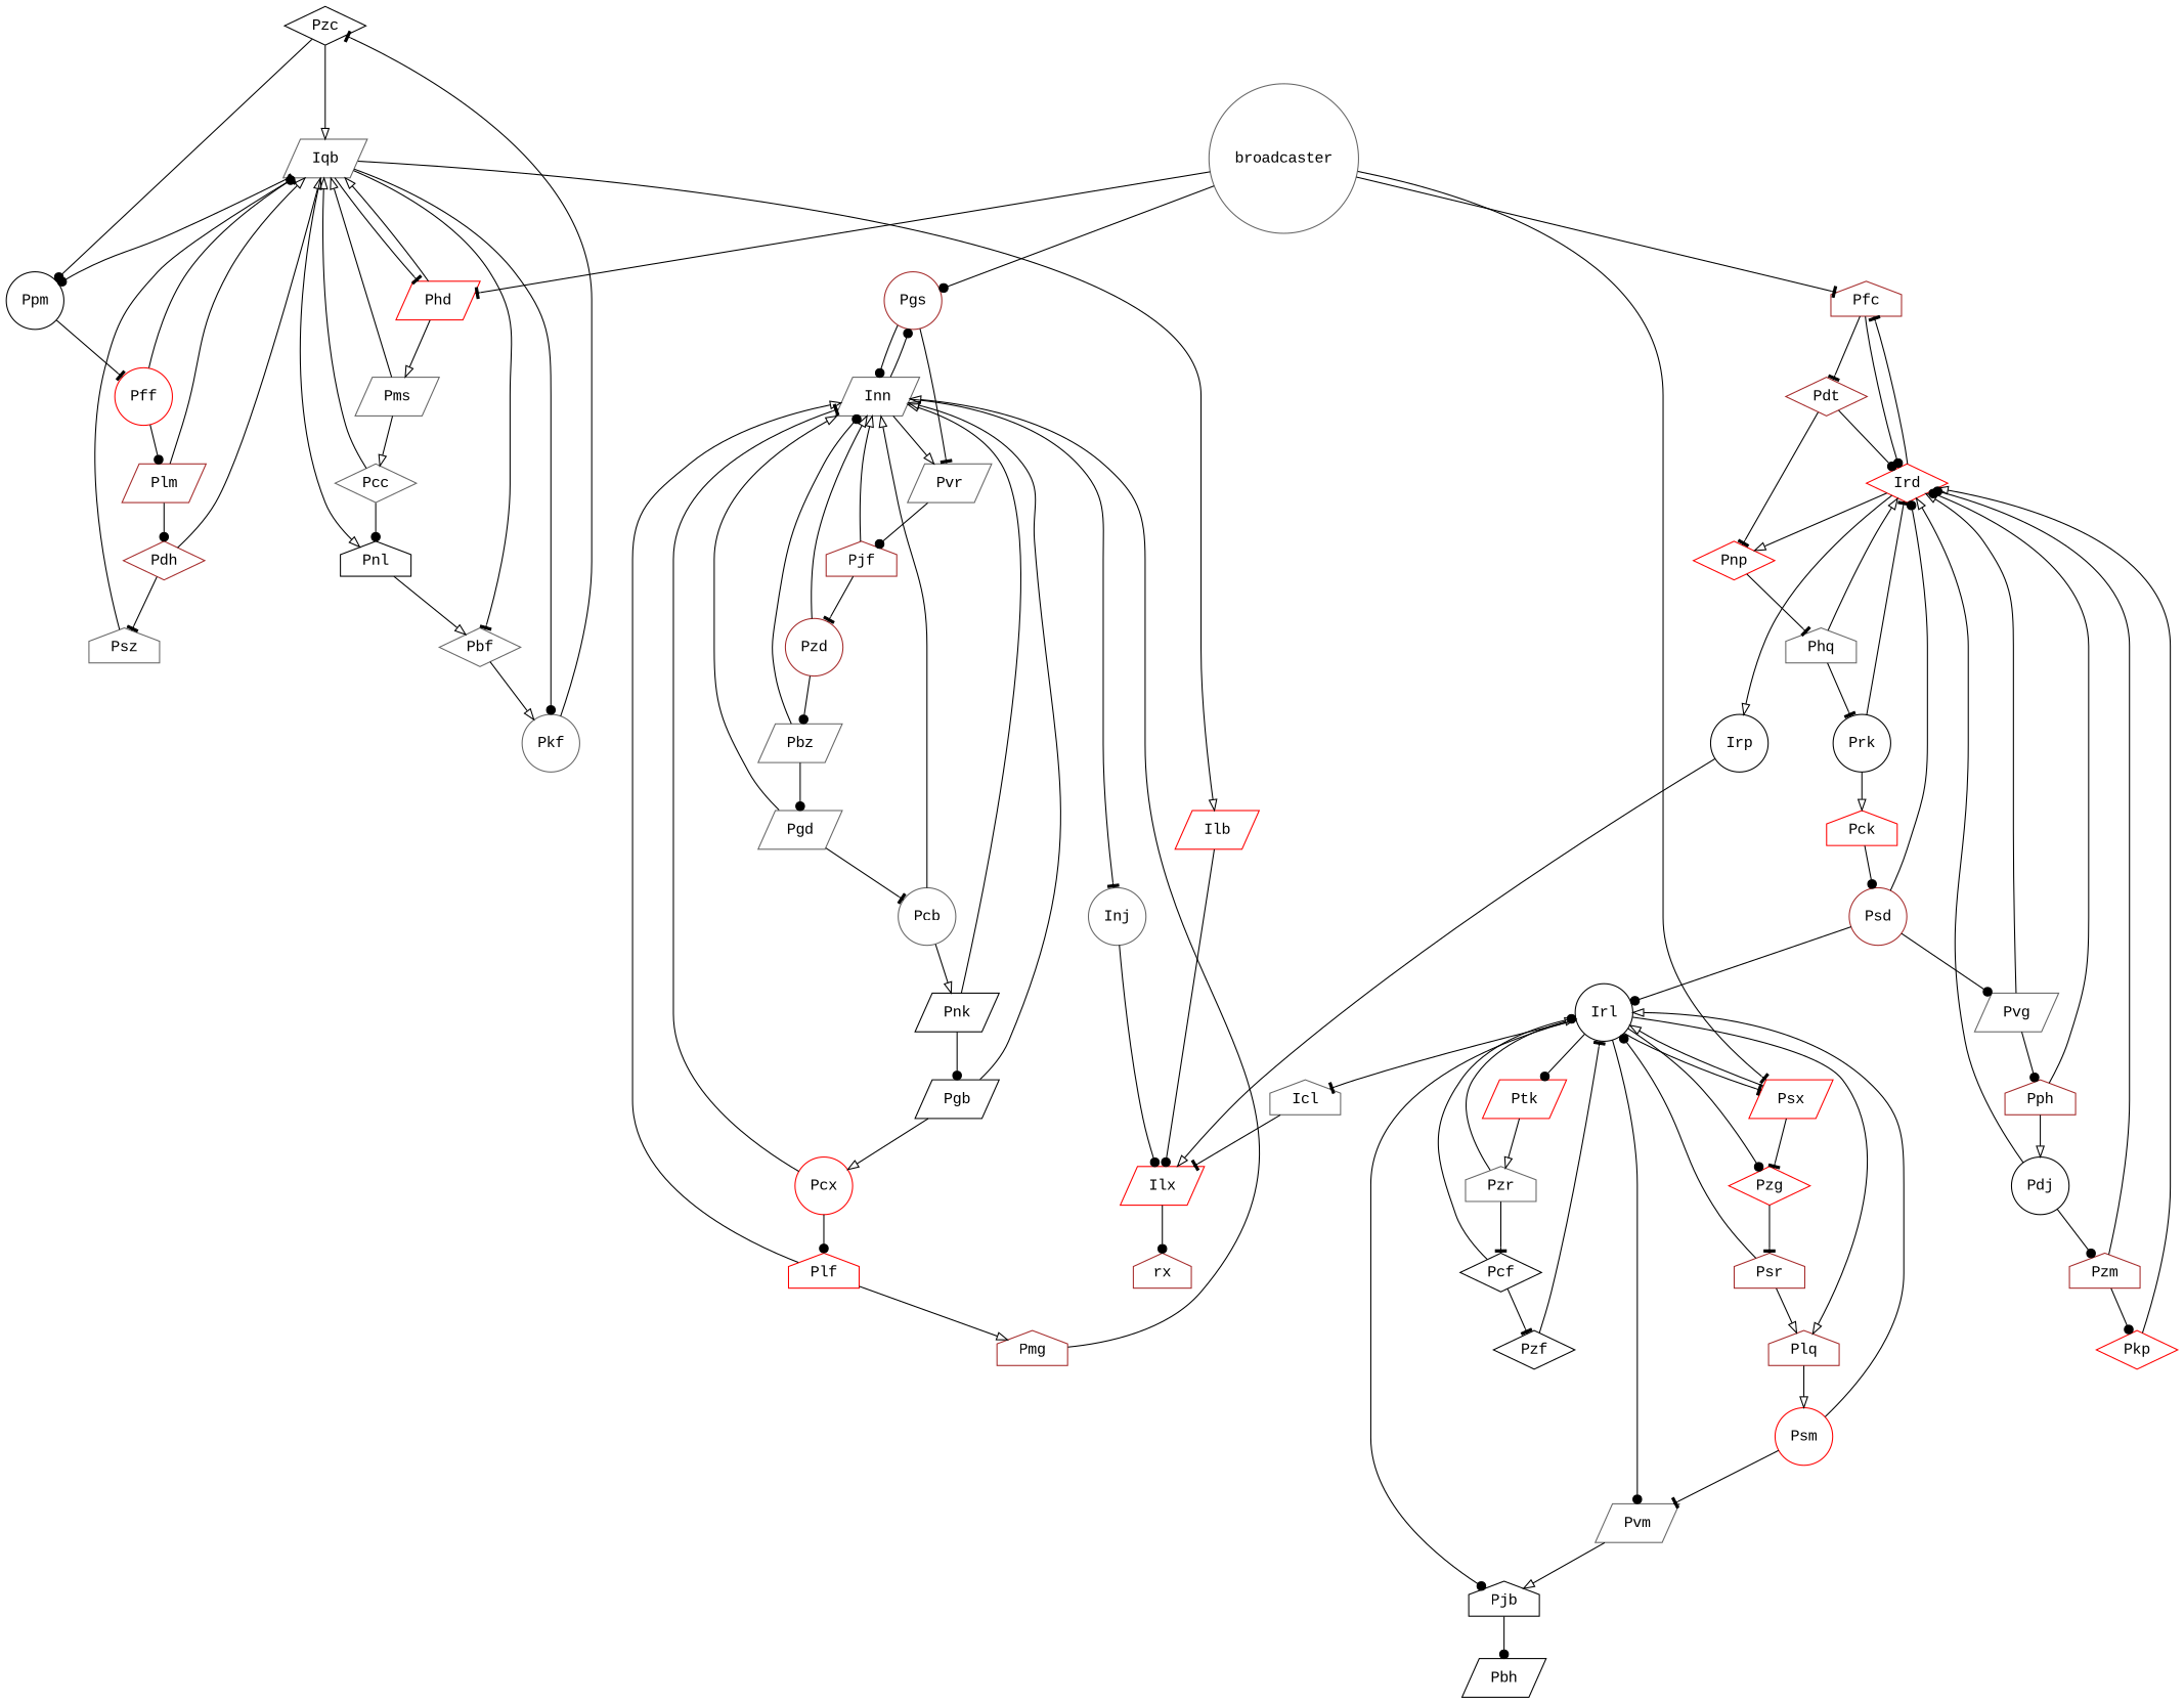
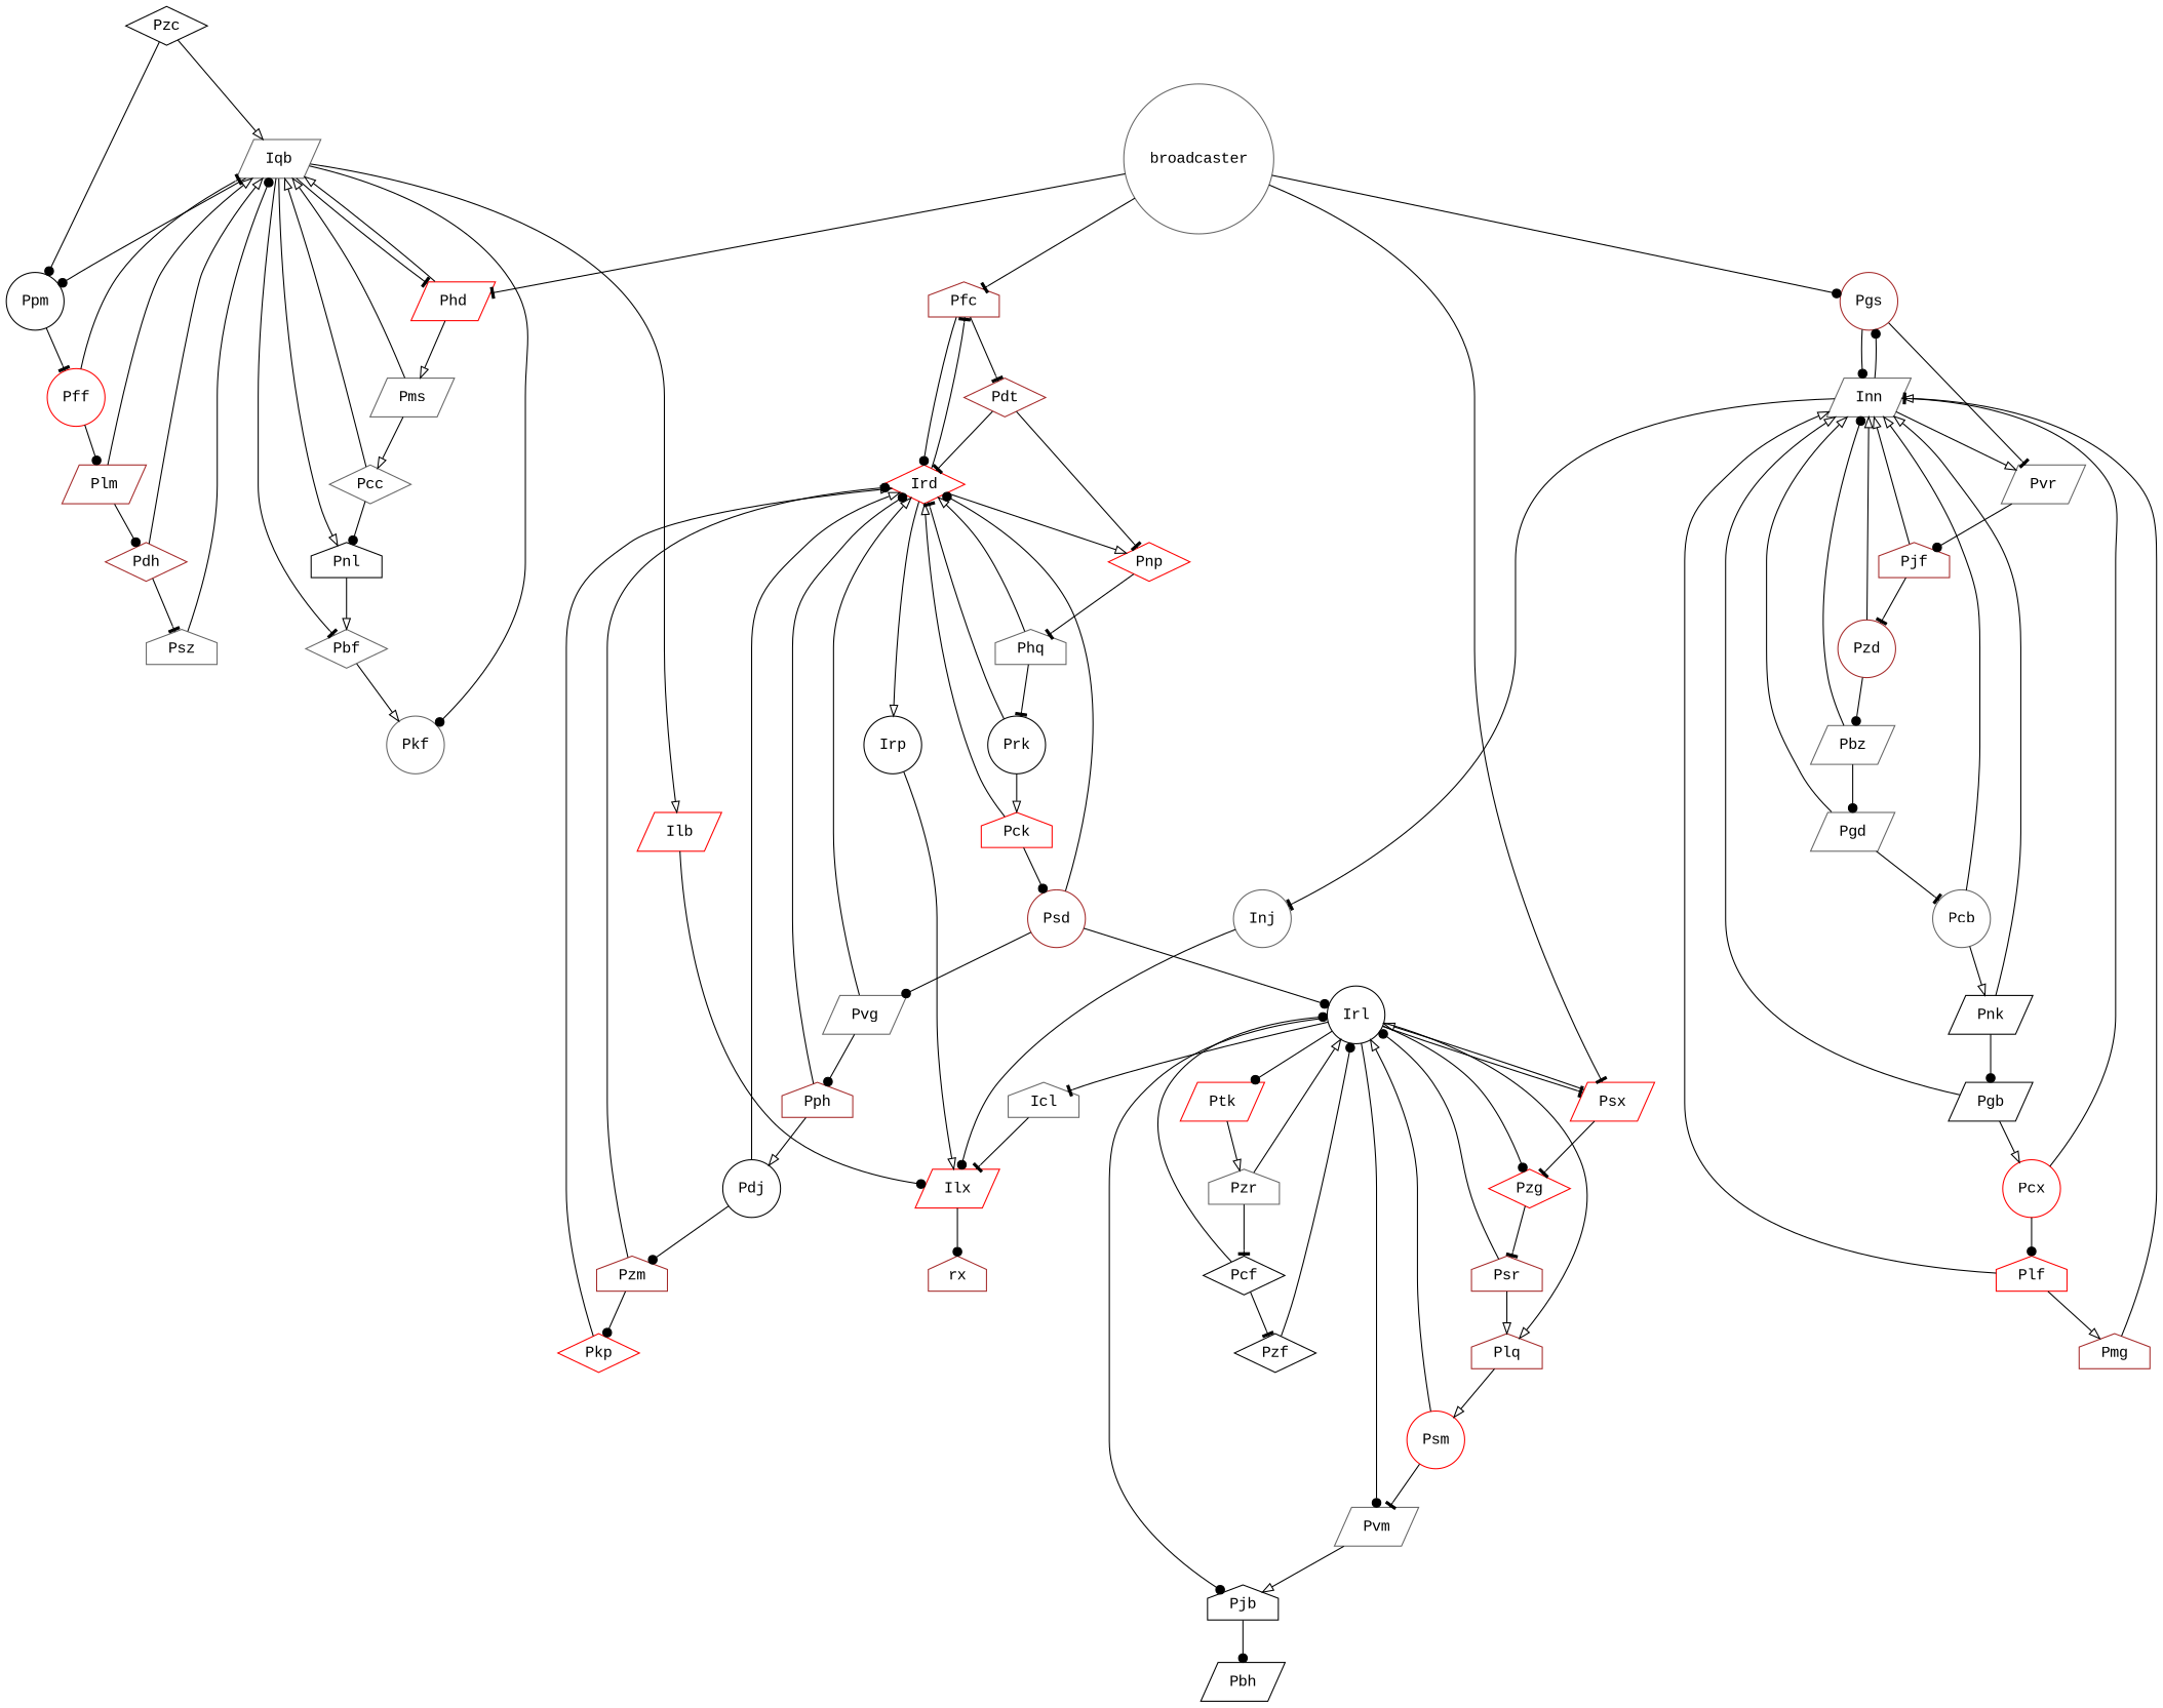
  digraph {
    fontname="Liberation Mono"
    node [color=gray40 fontname="Liberation Mono" shape=parallelogram]
    edge [arrowhead=onormal fontname="Liberation Mono"]
    Pzc [color=black shape=diamond]
    Iqb
    Ppm [color=black shape=circle]
    Pnl [color=black shape=house]
    Ilb [color=red]
    Phd [color=red]
    Pbf [shape=diamond]
    Pkf [shape=circle]
    Pff [color=red shape=circle]
    Ilx [color=red]
    Pms
    Plm [color=brown]
    Pkp [color=red shape=diamond]
    Ird [color=red shape=diamond]
    Pfc [color=brown shape=house]
    Pnp [color=red shape=diamond]
    Irp [color=black shape=circle]
    Pdt [color=brown shape=diamond]
    Phq [shape=house]
    Irl [color=black shape=circle]
    Ptk [color=red]
    Plq [color=brown shape=house]
    Pzg [color=red shape=diamond]
    Pvm
    Pjb [color=black shape=house]
    Psx [color=red]
    Icl [shape=house]
    Pzr [shape=house]
    Psm [color=red shape=circle]
    Psr [color=brown shape=house]
    Pbh [color=black]
    Pcf [color=black shape=diamond]
    rx [color=brown shape=house]
    Prk [color=black shape=circle]
    Pck [color=red shape=house]
    Psd [color=brown shape=circle]
    Pvg
    Pdh [color=brown shape=diamond]
    Psz [shape=house]
    Pph [color=brown shape=house]
    Pdj [color=black shape=circle]
    Pzm [color=brown shape=house]
    Pcc [shape=diamond]
    Plf [color=red shape=house]
    Pmg [color=brown shape=house]
    Inn
    Pgs [color=brown shape=circle]
    Inj [shape=circle]
    Pvr
    Pjf [color=brown shape=house]
    Pnk [color=black]
    Pgb [color=black]
    Pcx [color=red shape=circle]
    Pgd
    Pcb [shape=circle]
    Pbz
    broadcaster [shape=circle]
    Pzd [color=brown shape=circle]
    Pzf [color=black shape=diamond]
    Pzc -> Iqb
    Pzc -> Ppm [arrowhead=dot]
    Iqb -> Ppm [arrowhead=dot]
    Iqb -> Pnl
    Iqb -> Ilb
    Iqb -> Phd [arrowhead=tee]
    Iqb -> Pbf [arrowhead=tee]
    Iqb -> Pkf [arrowhead=dot]
    Ppm -> Pff [arrowhead=tee]
    Pnl -> Pbf
    Ilb -> Ilx [arrowhead=dot]
    Phd -> Iqb
    Phd -> Pms
    Pbf -> Pkf
-   Pkf -> Pzc [arrowhead=tee]
    Pff -> Iqb [arrowhead=tee]
    Pff -> Plm [arrowhead=dot]
    Ilx -> rx [arrowhead=dot]
    Pms -> Iqb
    Pms -> Pcc
    Plm -> Iqb
    Plm -> Pdh [arrowhead=dot]
    Pkp -> Ird
    Ird -> Pfc [arrowhead=tee]
    Ird -> Pnp
    Ird -> Irp
    Pfc -> Ird [arrowhead=dot]
    Pfc -> Pdt [arrowhead=tee]
    Pnp -> Phq [arrowhead=tee]
    Irp -> Ilx
-   Pdt -> Ird [arrowhead=dot]
+   Pdt -> Ird [arrowhead=tee]
    Pdt -> Pnp [arrowhead=tee]
    Phq -> Ird
    Phq -> Prk [arrowhead=tee]
    Irl -> Ptk [arrowhead=dot]
    Irl -> Plq
    Irl -> Pzg [arrowhead=dot]
    Irl -> Pvm [arrowhead=dot]
    Irl -> Pjb [arrowhead=dot]
    Irl -> Psx [arrowhead=tee]
    Irl -> Icl [arrowhead=tee]
    Ptk -> Pzr
    Plq -> Psm
    Pzg -> Psr [arrowhead=tee]
    Pvm -> Pjb
    Pjb -> Pbh [arrowhead=dot]
    Psx -> Irl
    Psx -> Pzg [arrowhead=tee]
    Icl -> Ilx [arrowhead=tee]
    Pzr -> Irl
    Pzr -> Pcf [arrowhead=tee]
    Psm -> Irl
    Psm -> Pvm [arrowhead=tee]
    Psr -> Irl [arrowhead=dot]
    Psr -> Plq
    Pcf -> Irl [arrowhead=dot]
    Pcf -> Pzf [arrowhead=tee]
    Prk -> Ird [arrowhead=tee]
    Prk -> Pck
+   Pck -> Ird
    Pck -> Psd [arrowhead=dot]
    Psd -> Ird [arrowhead=dot]
    Psd -> Irl [arrowhead=dot]
    Psd -> Pvg [arrowhead=dot]
    Pvg -> Ird
    Pvg -> Pph [arrowhead=dot]
    Pdh -> Iqb
    Pdh -> Psz [arrowhead=tee]
    Psz -> Iqb [arrowhead=dot]
    Pph -> Ird [arrowhead=dot]
    Pph -> Pdj
    Pdj -> Ird
    Pdj -> Pzm [arrowhead=dot]
    Pzm -> Pkp [arrowhead=dot]
    Pzm -> Ird [arrowhead=dot]
    Pcc -> Iqb
    Pcc -> Pnl [arrowhead=dot]
    Plf -> Pmg
    Plf -> Inn
    Pmg -> Inn
    Inn -> Pgs [arrowhead=dot]
    Inn -> Inj [arrowhead=tee]
    Inn -> Pvr
    Pgs -> Inn [arrowhead=dot]
    Pgs -> Pvr [arrowhead=tee]
    Inj -> Ilx [arrowhead=dot]
    Pvr -> Pjf [arrowhead=dot]
    Pjf -> Inn
    Pjf -> Pzd [arrowhead=tee]
    Pnk -> Inn
    Pnk -> Pgb [arrowhead=dot]
    Pgb -> Inn
    Pgb -> Pcx
    Pcx -> Plf [arrowhead=dot]
    Pcx -> Inn [arrowhead=tee]
    Pgd -> Inn
    Pgd -> Pcb [arrowhead=tee]
    Pcb -> Inn
    Pcb -> Pnk
    Pbz -> Inn [arrowhead=dot]
    Pbz -> Pgd [arrowhead=dot]
    broadcaster -> Phd [arrowhead=tee]
    broadcaster -> Pfc [arrowhead=tee]
    broadcaster -> Psx [arrowhead=tee]
    broadcaster -> Pgs [arrowhead=dot]
    Pzd -> Inn
    Pzd -> Pbz [arrowhead=dot]
-   Pzf -> Irl [arrowhead=tee]
+   Pzf -> Irl [arrowhead=dot]
  }
